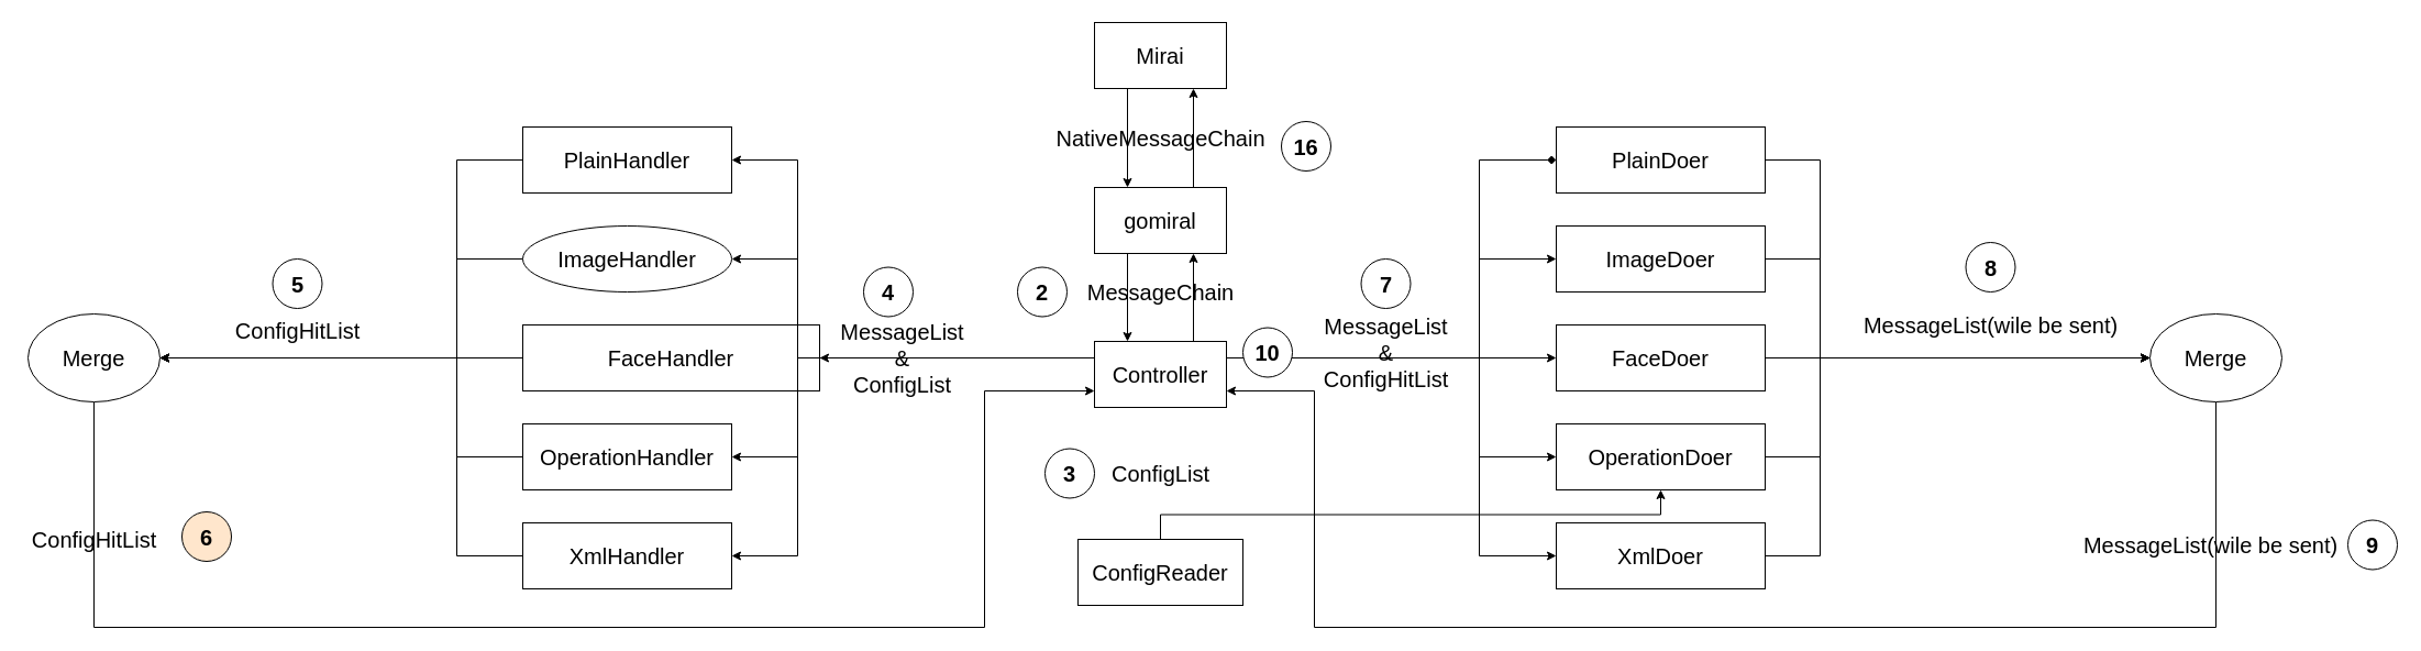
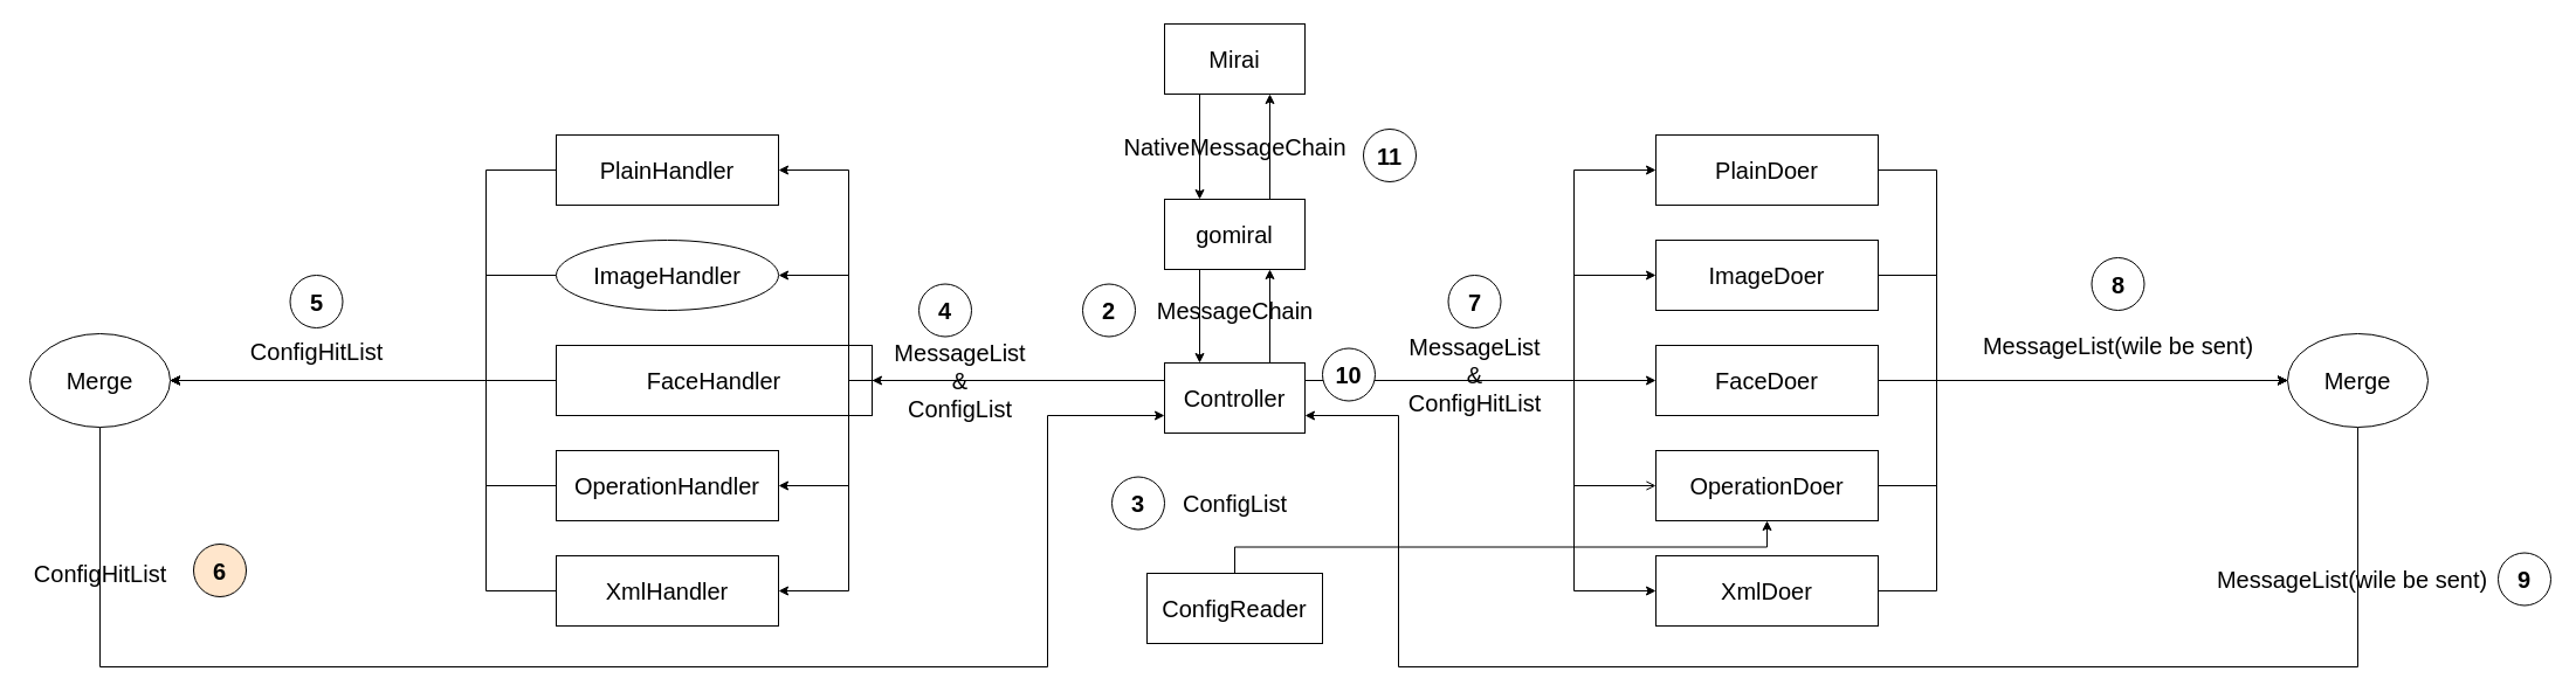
  <mxCell id="0" />
  <mxCell id="1" parent="0" />
  <mxCell id="2" style="edgeStyle=orthogonalEdgeStyle;rounded=0;orthogonalLoop=1;jettySize=auto;html=1;exitX=0.25;exitY=1;exitDx=0;exitDy=0;entryX=0.25;entryY=0;entryDx=0;entryDy=0;fontSize=20;" parent="1" source="3" target="26" edge="1"><mxGeometry relative="1" as="geometry" /></mxCell>
  <mxCell id="3" value="Mirai" style="rounded=0;whiteSpace=wrap;html=1;fontSize=20;" parent="1" vertex="1"><mxGeometry x="995" width="120" height="60" as="geometry" y="20" /></mxCell>
  <mxCell id="4" style="edgeStyle=orthogonalEdgeStyle;rounded=0;orthogonalLoop=1;jettySize=auto;html=1;exitX=0;exitY=0.5;exitDx=0;exitDy=0;entryX=1;entryY=0.5;entryDx=0;entryDy=0;fontSize=20;" parent="1" source="5" target="45" edge="1"><mxGeometry relative="1" as="geometry" /></mxCell>
  <mxCell id="5" value="FaceHandler" style="rounded=0;whiteSpace=wrap;html=1;fontSize=20;" parent="1" vertex="1"><mxGeometry x="475" y="295" width="270" height="60" as="geometry" /></mxCell>
  <mxCell id="6" style="edgeStyle=orthogonalEdgeStyle;rounded=0;orthogonalLoop=1;jettySize=auto;html=1;exitX=0;exitY=0.5;exitDx=0;exitDy=0;entryX=1;entryY=0.5;entryDx=0;entryDy=0;fontSize=20;" parent="1" source="7" target="45" edge="1"><mxGeometry relative="1" as="geometry"><Array as="points"><mxPoint x="415" y="415" /><mxPoint x="415" y="325" /></Array></mxGeometry></mxCell>
  <mxCell id="7" value="OperationHandler" style="rounded=0;whiteSpace=wrap;html=1;fontSize=20;" parent="1" vertex="1"><mxGeometry x="475" y="385" width="190" height="60" as="geometry" /></mxCell>
  <mxCell id="8" style="edgeStyle=orthogonalEdgeStyle;rounded=0;orthogonalLoop=1;jettySize=auto;html=1;exitX=0;exitY=0.5;exitDx=0;exitDy=0;fontSize=20;entryX=1;entryY=0.5;entryDx=0;entryDy=0;" parent="1" source="9" target="45" edge="1"><mxGeometry relative="1" as="geometry"><mxPoint x="445" y="370" as="targetPoint" /><Array as="points"><mxPoint x="415" y="235" /><mxPoint x="415" y="325" /></Array></mxGeometry></mxCell>
  <mxCell id="9" value="ImageHandler" style="ellipse;whiteSpace=wrap;html=1;fontSize=20;" parent="1" vertex="1"><mxGeometry x="475" y="205" width="190" height="60" as="geometry" /></mxCell>
  <mxCell id="10" style="edgeStyle=orthogonalEdgeStyle;rounded=0;orthogonalLoop=1;jettySize=auto;html=1;exitX=0;exitY=0.5;exitDx=0;exitDy=0;entryX=1;entryY=0.5;entryDx=0;entryDy=0;fontSize=20;" parent="1" source="11" target="45" edge="1"><mxGeometry relative="1" as="geometry"><Array as="points"><mxPoint x="415" y="145" /><mxPoint x="415" y="325" /></Array></mxGeometry></mxCell>
  <mxCell id="11" value="PlainHandler" style="rounded=0;whiteSpace=wrap;html=1;fontSize=20;" parent="1" vertex="1"><mxGeometry x="475" y="115" width="190" height="60" as="geometry" /></mxCell>
  <mxCell id="12" style="edgeStyle=orthogonalEdgeStyle;rounded=0;orthogonalLoop=1;jettySize=auto;html=1;exitX=0;exitY=0.5;exitDx=0;exitDy=0;entryX=1;entryY=0.5;entryDx=0;entryDy=0;fontSize=20;" parent="1" source="13" target="45" edge="1"><mxGeometry relative="1" as="geometry"><Array as="points"><mxPoint x="415" y="505" /><mxPoint x="415" y="325" /></Array></mxGeometry></mxCell>
  <mxCell id="13" value="XmlHandler" style="rounded=0;whiteSpace=wrap;html=1;fontSize=20;" parent="1" vertex="1"><mxGeometry x="475" y="475" width="190" height="60" as="geometry" /></mxCell>
  <mxCell id="14" style="edgeStyle=orthogonalEdgeStyle;rounded=0;orthogonalLoop=1;jettySize=auto;html=1;exitX=1;exitY=0.5;exitDx=0;exitDy=0;entryX=0;entryY=0.5;entryDx=0;entryDy=0;fontSize=20;" parent="1" source="15" target="50" edge="1"><mxGeometry relative="1" as="geometry" /></mxCell>
  <mxCell id="15" value="FaceDoer" style="rounded=0;whiteSpace=wrap;html=1;fontSize=20;" parent="1" vertex="1"><mxGeometry x="1415" y="295" width="190" height="60" as="geometry" /></mxCell>
  <mxCell id="16" style="edgeStyle=orthogonalEdgeStyle;rounded=0;orthogonalLoop=1;jettySize=auto;html=1;exitX=1;exitY=0.5;exitDx=0;exitDy=0;entryX=0;entryY=0.5;entryDx=0;entryDy=0;fontSize=20;" parent="1" source="17" target="50" edge="1"><mxGeometry relative="1" as="geometry"><Array as="points"><mxPoint x="1655" y="415" /><mxPoint x="1655" y="325" /></Array></mxGeometry></mxCell>
  <mxCell id="17" value="OperationDoer" style="rounded=0;whiteSpace=wrap;html=1;fontSize=20;" parent="1" vertex="1"><mxGeometry x="1415" y="385" width="190" height="60" as="geometry" /></mxCell>
  <mxCell id="18" style="edgeStyle=orthogonalEdgeStyle;rounded=0;orthogonalLoop=1;jettySize=auto;html=1;exitX=1;exitY=0.5;exitDx=0;exitDy=0;entryX=0;entryY=0.5;entryDx=0;entryDy=0;fontSize=20;" parent="1" source="19" target="50" edge="1"><mxGeometry relative="1" as="geometry"><Array as="points"><mxPoint x="1655" y="235" /><mxPoint x="1655" y="325" /></Array></mxGeometry></mxCell>
  <mxCell id="19" value="ImageDoer" style="rounded=0;whiteSpace=wrap;html=1;fontSize=20;" parent="1" vertex="1"><mxGeometry x="1415" y="205" width="190" height="60" as="geometry" /></mxCell>
  <mxCell id="20" style="edgeStyle=orthogonalEdgeStyle;rounded=0;orthogonalLoop=1;jettySize=auto;html=1;exitX=1;exitY=0.5;exitDx=0;exitDy=0;entryX=0;entryY=0.5;entryDx=0;entryDy=0;fontSize=20;" parent="1" source="21" target="50" edge="1"><mxGeometry relative="1" as="geometry"><Array as="points"><mxPoint x="1655" y="145" /><mxPoint x="1655" y="325" /></Array></mxGeometry></mxCell>
  <mxCell id="21" value="PlainDoer" style="rounded=0;whiteSpace=wrap;html=1;fontSize=20;" parent="1" vertex="1"><mxGeometry x="1415" y="115" width="190" height="60" as="geometry" /></mxCell>
  <mxCell id="22" style="edgeStyle=orthogonalEdgeStyle;rounded=0;orthogonalLoop=1;jettySize=auto;html=1;exitX=1;exitY=0.5;exitDx=0;exitDy=0;fontSize=20;entryX=0;entryY=0.5;entryDx=0;entryDy=0;" parent="1" source="23" target="50" edge="1"><mxGeometry relative="1" as="geometry"><mxPoint x="1795" y="330" as="targetPoint" /><Array as="points"><mxPoint x="1655" y="505" /><mxPoint x="1655" y="325" /></Array></mxGeometry></mxCell>
  <mxCell id="23" value="XmlDoer" style="rounded=0;whiteSpace=wrap;html=1;fontSize=20;" parent="1" vertex="1"><mxGeometry x="1415" y="475" width="190" height="60" as="geometry" /></mxCell>
  <mxCell id="24" style="edgeStyle=orthogonalEdgeStyle;rounded=0;orthogonalLoop=1;jettySize=auto;html=1;exitX=0.75;exitY=0;exitDx=0;exitDy=0;entryX=0.75;entryY=1;entryDx=0;entryDy=0;fontSize=20;" parent="1" source="26" target="3" edge="1"><mxGeometry relative="1" as="geometry" /></mxCell>
  <mxCell id="25" style="edgeStyle=orthogonalEdgeStyle;rounded=0;orthogonalLoop=1;jettySize=auto;html=1;exitX=0.25;exitY=1;exitDx=0;exitDy=0;entryX=0.25;entryY=0;entryDx=0;entryDy=0;fontSize=20;" parent="1" source="26" target="39" edge="1"><mxGeometry relative="1" as="geometry" /></mxCell>
  <mxCell id="26" value="gomiral" style="rounded=0;whiteSpace=wrap;html=1;fontSize=20;" parent="1" vertex="1"><mxGeometry x="995" y="170" width="120" height="60" as="geometry" /></mxCell>
  <mxCell id="27" value="NativeMessageChain" style="text;html=1;align=center;verticalAlign=middle;resizable=0;points=[];autosize=1;fontSize=20;" parent="1" vertex="1"><mxGeometry x="950" y="110" width="210" height="30" as="geometry" /></mxCell>
  <mxCell id="28" style="edgeStyle=orthogonalEdgeStyle;rounded=0;orthogonalLoop=1;jettySize=auto;html=1;exitX=0.75;exitY=0;exitDx=0;exitDy=0;entryX=0.75;entryY=1;entryDx=0;entryDy=0;fontSize=20;" parent="1" source="39" target="26" edge="1"><mxGeometry relative="1" as="geometry" /></mxCell>
  <mxCell id="29" style="edgeStyle=orthogonalEdgeStyle;rounded=0;orthogonalLoop=1;jettySize=auto;html=1;exitX=0;exitY=0.25;exitDx=0;exitDy=0;fontSize=20;" parent="1" source="39" target="5" edge="1"><mxGeometry relative="1" as="geometry" /></mxCell>
  <mxCell id="30" style="edgeStyle=orthogonalEdgeStyle;rounded=0;orthogonalLoop=1;jettySize=auto;html=1;exitX=0;exitY=0.25;exitDx=0;exitDy=0;entryX=1;entryY=0.5;entryDx=0;entryDy=0;fontSize=20;" parent="1" source="39" target="11" edge="1"><mxGeometry relative="1" as="geometry"><Array as="points"><mxPoint x="725" y="325" /><mxPoint x="725" y="145" /></Array></mxGeometry></mxCell>
  <mxCell id="31" style="edgeStyle=orthogonalEdgeStyle;rounded=0;orthogonalLoop=1;jettySize=auto;html=1;exitX=0;exitY=0.25;exitDx=0;exitDy=0;entryX=1;entryY=0.5;entryDx=0;entryDy=0;fontSize=20;" parent="1" source="39" target="9" edge="1"><mxGeometry relative="1" as="geometry"><Array as="points"><mxPoint x="725" y="325" /><mxPoint x="725" y="235" /></Array></mxGeometry></mxCell>
  <mxCell id="32" style="edgeStyle=orthogonalEdgeStyle;rounded=0;orthogonalLoop=1;jettySize=auto;html=1;exitX=0;exitY=0.25;exitDx=0;exitDy=0;entryX=1;entryY=0.5;entryDx=0;entryDy=0;fontSize=20;" parent="1" source="39" target="7" edge="1"><mxGeometry relative="1" as="geometry"><Array as="points"><mxPoint x="725" y="325" /><mxPoint x="725" y="415" /></Array></mxGeometry></mxCell>
  <mxCell id="33" style="edgeStyle=orthogonalEdgeStyle;rounded=0;orthogonalLoop=1;jettySize=auto;html=1;exitX=0;exitY=0.25;exitDx=0;exitDy=0;entryX=1;entryY=0.5;entryDx=0;entryDy=0;fontSize=20;" parent="1" source="39" target="13" edge="1"><mxGeometry relative="1" as="geometry"><Array as="points"><mxPoint x="725" y="325" /><mxPoint x="725" y="505" /></Array></mxGeometry></mxCell>
  <mxCell id="34" style="edgeStyle=orthogonalEdgeStyle;rounded=0;orthogonalLoop=1;jettySize=auto;html=1;exitX=1;exitY=0.25;exitDx=0;exitDy=0;fontSize=20;" parent="1" source="39" target="15" edge="1"><mxGeometry relative="1" as="geometry" /></mxCell>
- <mxCell id="35" style="edgeStyle=orthogonalEdgeStyle;rounded=0;orthogonalLoop=1;jettySize=auto;html=1;exitX=1;exitY=0.25;exitDx=0;exitDy=0;entryX=0;entryY=0.5;entryDx=0;entryDy=0;fontSize=20;endArrow=diamond;" parent="1" source="39" target="21" edge="1"><mxGeometry relative="1" as="geometry"><Array as="points"><mxPoint x="1345" y="325" /><mxPoint x="1345" y="145" /></Array></mxGeometry></mxCell>
+ <mxCell id="35" style="edgeStyle=orthogonalEdgeStyle;rounded=0;orthogonalLoop=1;jettySize=auto;html=1;exitX=1;exitY=0.25;exitDx=0;exitDy=0;entryX=0;entryY=0.5;entryDx=0;entryDy=0;fontSize=20;" parent="1" source="39" target="21" edge="1"><mxGeometry relative="1" as="geometry"><Array as="points"><mxPoint x="1345" y="325" /><mxPoint x="1345" y="145" /></Array></mxGeometry></mxCell>
  <mxCell id="36" style="edgeStyle=orthogonalEdgeStyle;rounded=0;orthogonalLoop=1;jettySize=auto;html=1;exitX=1;exitY=0.25;exitDx=0;exitDy=0;entryX=0;entryY=0.5;entryDx=0;entryDy=0;fontSize=20;" parent="1" source="39" target="19" edge="1"><mxGeometry relative="1" as="geometry"><Array as="points"><mxPoint x="1345" y="325" /><mxPoint x="1345" y="235" /></Array></mxGeometry></mxCell>
- <mxCell id="37" style="edgeStyle=orthogonalEdgeStyle;rounded=0;orthogonalLoop=1;jettySize=auto;html=1;exitX=1;exitY=0.25;exitDx=0;exitDy=0;entryX=0;entryY=0.5;entryDx=0;entryDy=0;fontSize=20;" parent="1" source="39" target="17" edge="1"><mxGeometry relative="1" as="geometry"><Array as="points"><mxPoint x="1345" y="325" /><mxPoint x="1345" y="415" /></Array></mxGeometry></mxCell>
+ <mxCell id="37" style="edgeStyle=orthogonalEdgeStyle;rounded=0;orthogonalLoop=1;jettySize=auto;html=1;exitX=1;exitY=0.25;exitDx=0;exitDy=0;entryX=0;entryY=0.5;entryDx=0;entryDy=0;fontSize=20;endArrow=open;" parent="1" source="39" target="17" edge="1"><mxGeometry relative="1" as="geometry"><Array as="points"><mxPoint x="1345" y="325" /><mxPoint x="1345" y="415" /></Array></mxGeometry></mxCell>
  <mxCell id="38" style="edgeStyle=orthogonalEdgeStyle;rounded=0;orthogonalLoop=1;jettySize=auto;html=1;exitX=1;exitY=0.25;exitDx=0;exitDy=0;entryX=0;entryY=0.5;entryDx=0;entryDy=0;fontSize=20;" parent="1" source="39" target="23" edge="1"><mxGeometry relative="1" as="geometry"><Array as="points"><mxPoint x="1345" y="325" /><mxPoint x="1345" y="505" /></Array></mxGeometry></mxCell>
  <mxCell id="39" value="Controller" style="rounded=0;whiteSpace=wrap;html=1;fontSize=20;" parent="1" vertex="1"><mxGeometry x="995" y="310" width="120" height="60" as="geometry" /></mxCell>
  <mxCell id="40" value="MessageChain" style="text;html=1;align=center;verticalAlign=middle;resizable=0;points=[];autosize=1;fontSize=20;" parent="1" vertex="1"><mxGeometry x="980" y="250" width="150" height="30" as="geometry" /></mxCell>
  <mxCell id="41" style="edgeStyle=orthogonalEdgeStyle;rounded=0;orthogonalLoop=1;jettySize=auto;html=1;exitX=0.5;exitY=0;exitDx=0;exitDy=0;fontSize=20;" parent="1" source="42" target="17" edge="1"><mxGeometry relative="1" as="geometry" /></mxCell>
  <mxCell id="42" value="ConfigReader" style="rounded=0;whiteSpace=wrap;html=1;fontSize=20;" parent="1" vertex="1"><mxGeometry x="980" y="490" width="150" height="60" as="geometry" /></mxCell>
  <mxCell id="43" value="ConfigList" style="text;html=1;align=center;verticalAlign=middle;resizable=0;points=[];autosize=1;fontSize=20;" parent="1" vertex="1"><mxGeometry x="1005" y="415" width="100" height="30" as="geometry" /></mxCell>
  <mxCell id="44" style="edgeStyle=orthogonalEdgeStyle;rounded=0;orthogonalLoop=1;jettySize=auto;html=1;exitX=0.5;exitY=1;exitDx=0;exitDy=0;entryX=0;entryY=0.75;entryDx=0;entryDy=0;fontSize=20;" parent="1" source="45" target="39" edge="1"><mxGeometry relative="1" as="geometry"><Array as="points"><mxPoint x="85" y="570" /><mxPoint x="895" y="570" /><mxPoint x="895" y="355" /></Array></mxGeometry></mxCell>
  <mxCell id="45" value="Merge" style="ellipse;whiteSpace=wrap;html=1;fontSize=20;" parent="1" vertex="1"><mxGeometry x="25" y="285" width="120" height="80" as="geometry" /></mxCell>
  <mxCell id="46" value="MessageList&lt;br&gt;&amp;amp;&lt;br&gt;ConfigList" style="text;html=1;align=center;verticalAlign=middle;resizable=0;points=[];autosize=1;fontSize=20;" parent="1" vertex="1"><mxGeometry x="755" y="285" width="130" height="80" as="geometry" /></mxCell>
  <mxCell id="47" value="ConfigHitList" style="text;html=1;align=center;verticalAlign=middle;resizable=0;points=[];autosize=1;fontSize=20;" parent="1" vertex="1"><mxGeometry x="205" y="285" width="130" height="30" as="geometry" /></mxCell>
  <mxCell id="48" value="ConfigHitList" style="text;html=1;align=center;verticalAlign=middle;resizable=0;points=[];autosize=1;fontSize=20;" parent="1" vertex="1"><mxGeometry x="20" y="475" width="130" height="30" as="geometry" /></mxCell>
  <mxCell id="49" style="edgeStyle=orthogonalEdgeStyle;rounded=0;orthogonalLoop=1;jettySize=auto;html=1;exitX=0.5;exitY=1;exitDx=0;exitDy=0;entryX=1;entryY=0.75;entryDx=0;entryDy=0;fontSize=20;" parent="1" source="50" target="39" edge="1"><mxGeometry relative="1" as="geometry"><Array as="points"><mxPoint x="2015" y="570" /><mxPoint x="1195" y="570" /><mxPoint x="1195" y="355" /></Array></mxGeometry></mxCell>
  <mxCell id="50" value="Merge" style="ellipse;whiteSpace=wrap;html=1;fontSize=20;" parent="1" vertex="1"><mxGeometry x="1955" y="285" width="120" height="80" as="geometry" /></mxCell>
  <mxCell id="51" value="MessageList(wile be sent)" style="text;html=1;align=center;verticalAlign=middle;resizable=0;points=[];autosize=1;fontSize=20;" parent="1" vertex="1"><mxGeometry x="1685" y="280" width="250" height="30" as="geometry" /></mxCell>
  <mxCell id="52" value="MessageList&lt;br&gt;&amp;amp;&lt;br&gt;ConfigHitList" style="text;html=1;align=center;verticalAlign=middle;resizable=0;points=[];autosize=1;fontSize=20;" parent="1" vertex="1"><mxGeometry x="1195" y="280" width="130" height="80" as="geometry" /></mxCell>
  <mxCell id="53" value="MessageList(wile be sent)" style="text;html=1;align=center;verticalAlign=middle;resizable=0;points=[];autosize=1;fontSize=20;" parent="1" vertex="1"><mxGeometry x="1885" y="480" width="250" height="30" as="geometry" /></mxCell>
  <mxCell id="54" value="2" style="ellipse;whiteSpace=wrap;html=1;aspect=fixed;fontSize=20;fontStyle=1" vertex="1" parent="1"><mxGeometry x="925" y="242.5" width="45" height="45" as="geometry" /></mxCell>
  <mxCell id="55" value="4" style="ellipse;whiteSpace=wrap;html=1;aspect=fixed;fontSize=20;fontStyle=1" vertex="1" parent="1"><mxGeometry x="785" y="242.5" width="45" height="45" as="geometry" /></mxCell>
  <mxCell id="56" value="5" style="ellipse;whiteSpace=wrap;html=1;aspect=fixed;fontSize=20;fontStyle=1" vertex="1" parent="1"><mxGeometry x="247.5" y="235" width="45" height="45" as="geometry" /></mxCell>
  <mxCell id="57" value="6" style="ellipse;whiteSpace=wrap;html=1;aspect=fixed;fontSize=20;fontStyle=1;fillColor=#ffe6cc;" vertex="1" parent="1"><mxGeometry x="165" y="465" width="45" height="45" as="geometry" /></mxCell>
  <mxCell id="58" value="3" style="ellipse;whiteSpace=wrap;html=1;aspect=fixed;fontSize=20;fontStyle=1" vertex="1" parent="1"><mxGeometry x="950" y="407.5" width="45" height="45" as="geometry" /></mxCell>
  <mxCell id="59" value="7" style="ellipse;whiteSpace=wrap;html=1;aspect=fixed;fontSize=20;fontStyle=1" vertex="1" parent="1"><mxGeometry x="1237.5" y="235" width="45" height="45" as="geometry" /></mxCell>
  <mxCell id="60" value="8" style="ellipse;whiteSpace=wrap;html=1;aspect=fixed;fontSize=20;fontStyle=1" vertex="1" parent="1"><mxGeometry x="1787.5" y="220" width="45" height="45" as="geometry" /></mxCell>
  <mxCell id="61" value="9" style="ellipse;whiteSpace=wrap;html=1;aspect=fixed;fontSize=20;fontStyle=1" vertex="1" parent="1"><mxGeometry x="2135" y="472.5" width="45" height="45" as="geometry" /></mxCell>
- <mxCell id="62" value="16" style="ellipse;whiteSpace=wrap;html=1;aspect=fixed;fontSize=20;fontStyle=1" vertex="1" parent="1"><mxGeometry x="1165" y="110" width="45" height="45" as="geometry" /></mxCell>
+ <mxCell id="62" value="11" style="ellipse;whiteSpace=wrap;html=1;aspect=fixed;fontSize=20;fontStyle=1" vertex="1" parent="1"><mxGeometry x="1165" y="110" width="45" height="45" as="geometry" /></mxCell>
  <mxCell id="63" value="10" style="ellipse;whiteSpace=wrap;html=1;aspect=fixed;fontSize=20;fontStyle=1" vertex="1" parent="1"><mxGeometry x="1130" y="297.5" width="45" height="45" as="geometry" /></mxCell>
